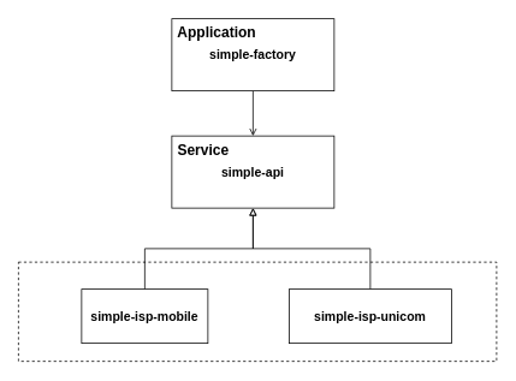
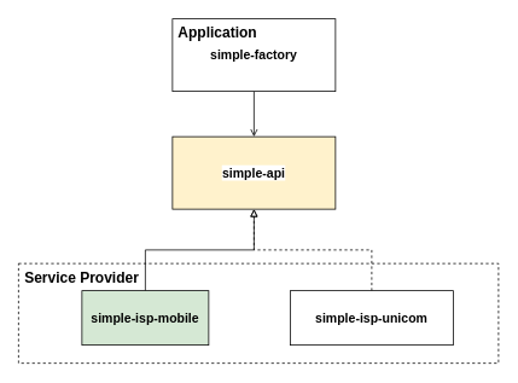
  <mxCell id="0" />
  <mxCell id="1" parent="0" />
  <mxCell id="2" value="" style="rounded=0;whiteSpace=wrap;html=1;fontSize=14;dashed=1;" vertex="1" parent="1"><mxGeometry x="20" y="290" width="530" height="110" as="geometry" /></mxCell>
  <mxCell id="3" style="edgeStyle=orthogonalEdgeStyle;rounded=0;orthogonalLoop=1;jettySize=auto;html=1;exitX=0.5;exitY=1;exitDx=0;exitDy=0;entryX=0.5;entryY=0;entryDx=0;entryDy=0;fontSize=14;endArrow=open;" edge="1" parent="1" source="4" target="5"><mxGeometry relative="1" as="geometry" /></mxCell>
  <mxCell id="4" value="simple-factory" style="rounded=0;whiteSpace=wrap;html=1;fontStyle=1;fontSize=14;" vertex="1" parent="1"><mxGeometry x="190" y="20" width="180" height="80" as="geometry" /></mxCell>
- <mxCell id="5" value="simple-api" style="rounded=0;whiteSpace=wrap;html=1;fontStyle=1;fontSize=14;labelBackgroundColor=default;" vertex="1" parent="1"><mxGeometry x="190" y="150" width="180" height="80" as="geometry" /></mxCell>
+ <mxCell id="5" value="simple-api" style="rounded=0;whiteSpace=wrap;html=1;fontStyle=1;fontSize=14;labelBackgroundColor=default;fillColor=#fff2cc;" vertex="1" parent="1"><mxGeometry x="190" y="150" width="180" height="80" as="geometry" /></mxCell>
  <mxCell id="6" style="edgeStyle=orthogonalEdgeStyle;rounded=0;orthogonalLoop=1;jettySize=auto;html=1;exitX=0.5;exitY=0;exitDx=0;exitDy=0;fontSize=14;endArrow=block;endFill=0;entryX=0.5;entryY=1;entryDx=0;entryDy=0;" edge="1" parent="1" source="7" target="5"><mxGeometry relative="1" as="geometry"><mxPoint x="280" y="240" as="targetPoint" /></mxGeometry></mxCell>
- <mxCell id="7" value="simple-isp-mobile" style="rounded=0;whiteSpace=wrap;html=1;fontStyle=1;fontSize=14;" vertex="1" parent="1"><mxGeometry x="90" y="320" width="140" height="60" as="geometry" /></mxCell>
- <mxCell id="8" style="edgeStyle=orthogonalEdgeStyle;rounded=0;orthogonalLoop=1;jettySize=auto;html=1;exitX=0.5;exitY=0;exitDx=0;exitDy=0;fontSize=14;endArrow=block;endFill=0;entryX=0.5;entryY=1;entryDx=0;entryDy=0;" edge="1" parent="1" source="9" target="5"><mxGeometry relative="1" as="geometry"><mxPoint x="270" y="240" as="targetPoint" /></mxGeometry></mxCell>
+ <mxCell id="7" value="simple-isp-mobile" style="rounded=0;whiteSpace=wrap;html=1;fontStyle=1;fontSize=14;fillColor=#d5e8d4;" vertex="1" parent="1"><mxGeometry x="90" y="320" width="140" height="60" as="geometry" /></mxCell>
+ <mxCell id="8" style="edgeStyle=orthogonalEdgeStyle;rounded=0;orthogonalLoop=1;jettySize=auto;html=1;exitX=0.5;exitY=0;exitDx=0;exitDy=0;fontSize=14;endArrow=block;endFill=0;entryX=0.5;entryY=1;entryDx=0;entryDy=0;dashed=1;" edge="1" parent="1" source="9" target="5"><mxGeometry relative="1" as="geometry"><mxPoint x="270" y="240" as="targetPoint" /></mxGeometry></mxCell>
  <mxCell id="9" value="simple-isp-unicom" style="rounded=0;whiteSpace=wrap;html=1;fontStyle=1;fontSize=14;" vertex="1" parent="1"><mxGeometry x="320" y="320" width="180" height="60" as="geometry" /></mxCell>
- <mxCell id="11" value="Service" style="text;html=1;strokeColor=none;fillColor=none;align=center;verticalAlign=middle;whiteSpace=wrap;rounded=0;fontSize=16;fontStyle=1" vertex="1" parent="1"><mxGeometry x="190" y="150" width="70" height="30" as="geometry" /></mxCell>
+ <mxCell id="10" value="Service Provider" style="text;html=1;strokeColor=none;fillColor=none;align=center;verticalAlign=middle;whiteSpace=wrap;rounded=0;fontSize=16;fontStyle=1" vertex="1" parent="1"><mxGeometry x="20" y="290" width="140" height="30" as="geometry" /></mxCell>
  <mxCell id="12" value="Application" style="text;html=1;strokeColor=none;fillColor=none;align=center;verticalAlign=middle;whiteSpace=wrap;rounded=0;fontSize=16;fontStyle=1" vertex="1" parent="1"><mxGeometry x="190" y="20" width="100" height="30" as="geometry" /></mxCell>
